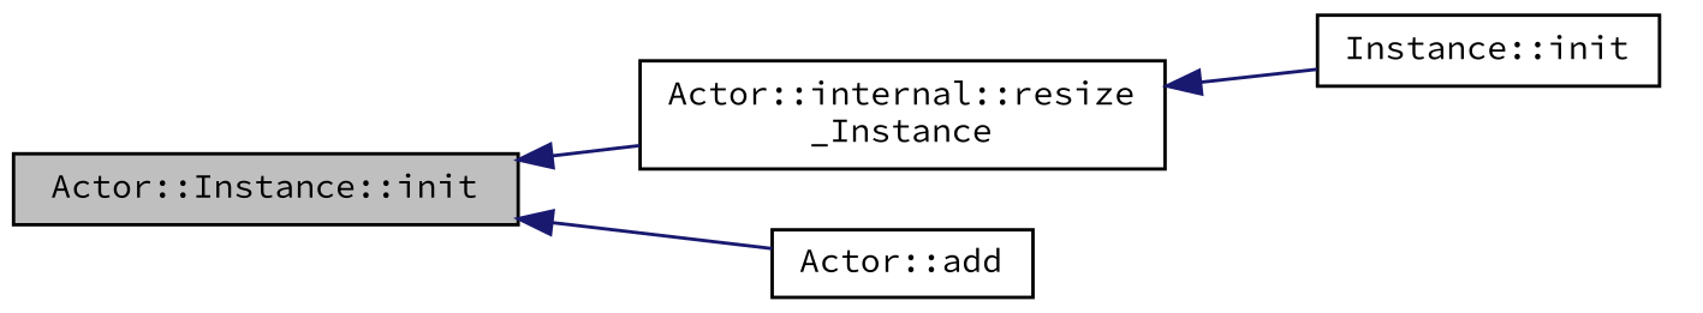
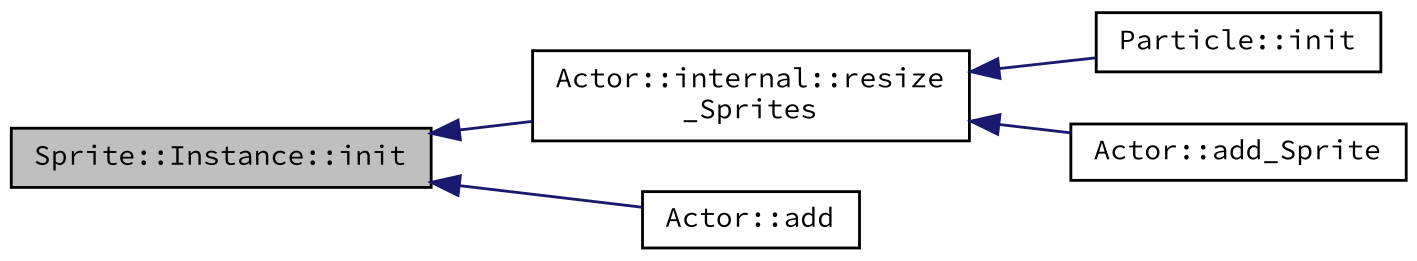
  digraph {
    fontname="Source Code Pro"
    rankdir=LR
    node [color=black fillcolor=white fontname="Source Code Pro" fontsize=10 shape=record style=filled]
    edge [color=midnightblue dir=back fontname="Source Code Pro" fontsize=10 labelfontname=Helvetica labelfontsize=10 style=solid]
-   n1 [fillcolor=grey75 fontcolor=black height=0.2 label="Actor::Instance::init" width=0.4]
-   n2 [height=0.2 label="Actor::internal::resize\l_Instance" width=0.4]
+   n1 [fillcolor=grey75 fontcolor=black height=0.2 label="Sprite::Instance::init" width=0.4]
+   n2 [height=0.2 label="Actor::internal::resize\l_Sprites" width=0.4]
    n3 [height=0.2 label="Actor::add" width=0.4]
-   n4 [height=0.2 label="Instance::init" width=0.4]
+   n4 [height=0.2 label="Particle::init" width=0.4]
+   n5 [height=0.2 label="Actor::add_Sprite" width=0.4]
    n1 -> n2
    n1 -> n3
    n2 -> n4
+   n2 -> n5
  }
